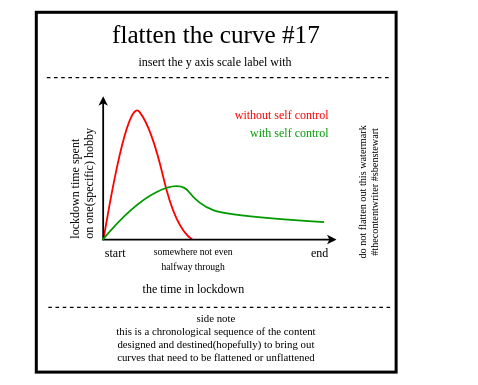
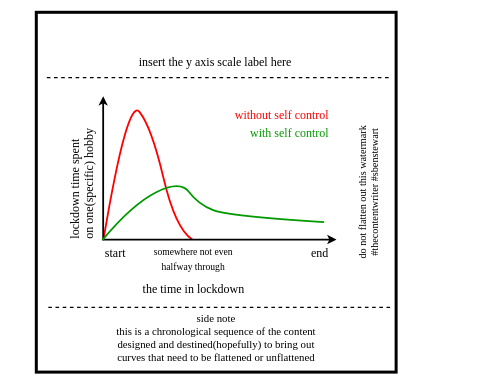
  <mxCell id="0" />
  <mxCell id="1" parent="0" />
  <mxCell id="2" value="" style="curved=1;endArrow=none;html=1;strokeWidth=3;endFill=0;strokeColor=#FF0000;" edge="1" parent="1"><mxGeometry width="50" height="50" relative="1" as="geometry"><mxPoint x="172" y="399" as="sourcePoint" /><mxPoint x="320" y="399" as="targetPoint" /><Array as="points"><mxPoint x="212" y="161" /><mxPoint x="252" y="211" /><mxPoint x="292" y="381" /></Array></mxGeometry></mxCell>
  <mxCell id="3" value="" style="whiteSpace=wrap;html=1;aspect=fixed;strokeWidth=5;fillColor=none;fontFamily=xkcd;" parent="1" vertex="1"><mxGeometry x="60" y="20" width="600" height="600" as="geometry" /></mxCell>
- <mxCell id="4" value="&lt;font&gt;&lt;font style=&quot;font-size: 42px&quot;&gt;flatten the curve #17&lt;/font&gt;&lt;br&gt;&lt;/font&gt;" style="text;html=1;strokeColor=none;fillColor=none;align=center;verticalAlign=middle;whiteSpace=wrap;rounded=0;fontFamily=xkcd;" parent="1" vertex="1"><mxGeometry x="75" y="48" width="570" height="20" as="geometry" /></mxCell>
- <mxCell id="5" value="&lt;font&gt;&lt;font style=&quot;font-size: 20px&quot;&gt;insert the y axis scale label with&lt;/font&gt;&lt;br&gt;&lt;/font&gt;" style="text;html=1;strokeColor=none;fillColor=none;align=center;verticalAlign=middle;whiteSpace=wrap;rounded=0;fontFamily=xkcd;" parent="1" vertex="1"><mxGeometry x="99.25" y="92" width="518.5" height="20" as="geometry" /></mxCell>
+ <mxCell id="5" value="&lt;font&gt;&lt;font style=&quot;font-size: 20px&quot;&gt;insert the y axis scale label here&lt;/font&gt;&lt;br&gt;&lt;/font&gt;" style="text;html=1;strokeColor=none;fillColor=none;align=center;verticalAlign=middle;whiteSpace=wrap;rounded=0;fontFamily=xkcd;" parent="1" vertex="1"><mxGeometry x="99.25" y="92" width="518.5" height="20" as="geometry" /></mxCell>
  <mxCell id="6" value="" style="endArrow=none;dashed=1;html=1;strokeWidth=2;" parent="1" edge="1"><mxGeometry width="50" height="50" relative="1" as="geometry"><mxPoint x="647.5" y="129" as="sourcePoint" /><mxPoint x="72.5" y="129" as="targetPoint" /></mxGeometry></mxCell>
  <mxCell id="7" value="" style="endArrow=none;dashed=1;html=1;strokeWidth=2;" parent="1" edge="1"><mxGeometry width="50" height="50" relative="1" as="geometry"><mxPoint x="650" y="512" as="sourcePoint" /><mxPoint x="75" y="512" as="targetPoint" /></mxGeometry></mxCell>
  <mxCell id="8" value="&lt;font style=&quot;font-size: 18px&quot;&gt;&lt;span&gt;side note&lt;/span&gt;&lt;br&gt;this is a chronological sequence of the content&lt;br&gt;designed and destined(hopefully) to bring out&lt;br&gt;curves that need to be flattened or unflattened&lt;br&gt;&lt;/font&gt;" style="text;html=1;strokeColor=none;fillColor=none;align=center;verticalAlign=middle;whiteSpace=wrap;rounded=0;fontFamily=xkcd;" parent="1" vertex="1"><mxGeometry x="60" y="524" width="600" height="80" as="geometry" /></mxCell>
  <mxCell id="9" style="edgeStyle=orthogonalEdgeStyle;rounded=0;orthogonalLoop=1;jettySize=auto;html=1;exitX=0.5;exitY=1;exitDx=0;exitDy=0;strokeWidth=2;" parent="1" edge="1"><mxGeometry relative="1" as="geometry"><mxPoint x="511" y="381" as="sourcePoint" /><mxPoint x="511" y="381" as="targetPoint" /></mxGeometry></mxCell>
  <mxCell id="10" value="&lt;font style=&quot;font-size: 17px&quot;&gt;&lt;font style=&quot;font-size: 17px&quot;&gt;do not flatten out this watermark&lt;br&gt;&lt;/font&gt;#thecontentwriter #sbenstewart&lt;br&gt;&lt;/font&gt;" style="text;html=1;strokeColor=none;fillColor=none;align=center;verticalAlign=middle;whiteSpace=wrap;rounded=0;rotation=-90;fontFamily=xkcd;" parent="1" vertex="1"><mxGeometry x="455" y="310" width="320" height="20" as="geometry" /></mxCell>
  <mxCell id="11" value="" style="endArrow=classic;html=1;strokeWidth=3;" parent="1" edge="1"><mxGeometry width="50" height="50" relative="1" as="geometry"><mxPoint x="171.5" y="400" as="sourcePoint" /><mxPoint x="171.5" y="160" as="targetPoint" /></mxGeometry></mxCell>
  <mxCell id="12" value="" style="endArrow=classic;html=1;strokeWidth=3;" parent="1" edge="1"><mxGeometry width="50" height="50" relative="1" as="geometry"><mxPoint x="170.5" y="399" as="sourcePoint" /><mxPoint x="560.5" y="399" as="targetPoint" /></mxGeometry></mxCell>
  <mxCell id="13" value="lockdown time spent &lt;br&gt;on one(specific) hobby" style="text;html=1;strokeColor=none;fillColor=none;align=left;verticalAlign=middle;whiteSpace=wrap;rounded=0;fontFamily=xkcd;rotation=-90;fontSize=20;" parent="1" vertex="1"><mxGeometry x="20" y="275" width="230" height="20" as="geometry" /></mxCell>
  <mxCell id="14" value="&lt;font style=&quot;font-size: 20px&quot;&gt;the time in lockdown&lt;/font&gt;" style="text;html=1;strokeColor=none;fillColor=none;align=center;verticalAlign=middle;whiteSpace=wrap;rounded=0;fontFamily=xkcd;rotation=0;fontSize=20;" parent="1" vertex="1"><mxGeometry x="190" y="470" width="265" height="20" as="geometry" /></mxCell>
  <mxCell id="15" value="" style="curved=1;endArrow=none;html=1;strokeColor=#009900;strokeWidth=3;endFill=0;" edge="1" parent="1"><mxGeometry width="50" height="50" relative="1" as="geometry"><mxPoint x="170" y="400" as="sourcePoint" /><mxPoint x="540" y="370" as="targetPoint" /><Array as="points"><mxPoint x="220" y="340" /><mxPoint x="300" y="300" /><mxPoint x="330" y="340" /><mxPoint x="380" y="360" /></Array></mxGeometry></mxCell>
  <mxCell id="16" value="&lt;font style=&quot;font-size: 20px&quot; color=&quot;#ff0000&quot;&gt;without self control&lt;/font&gt;" style="text;html=1;strokeColor=none;fillColor=none;align=right;verticalAlign=middle;whiteSpace=wrap;rounded=0;fontFamily=xkcd;rotation=0;fontSize=20;" vertex="1" parent="1"><mxGeometry x="310" y="180" width="240" height="20" as="geometry" /></mxCell>
  <mxCell id="17" value="&lt;font style=&quot;font-size: 20px&quot; color=&quot;#009900&quot;&gt;with self control&lt;/font&gt;" style="text;html=1;strokeColor=none;fillColor=none;align=right;verticalAlign=middle;whiteSpace=wrap;rounded=0;fontFamily=xkcd;rotation=0;fontSize=20;" vertex="1" parent="1"><mxGeometry x="350" y="210" width="200" height="20" as="geometry" /></mxCell>
  <mxCell id="18" value="&lt;font style=&quot;font-size: 20px&quot;&gt;start&lt;/font&gt;" style="text;html=1;strokeColor=none;fillColor=none;align=center;verticalAlign=middle;whiteSpace=wrap;rounded=0;fontFamily=xkcd;rotation=0;fontSize=20;" vertex="1" parent="1"><mxGeometry x="150" y="410" width="84" height="20" as="geometry" /></mxCell>
  <mxCell id="19" value="&lt;font style=&quot;font-size: 20px&quot;&gt;end&lt;/font&gt;" style="text;html=1;strokeColor=none;fillColor=none;align=center;verticalAlign=middle;whiteSpace=wrap;rounded=0;fontFamily=xkcd;rotation=0;fontSize=20;" vertex="1" parent="1"><mxGeometry x="491" y="410" width="84" height="20" as="geometry" /></mxCell>
  <mxCell id="20" value="&lt;font style=&quot;font-size: 16px&quot;&gt;somewhere not even halfway through&lt;/font&gt;" style="text;html=1;strokeColor=none;fillColor=none;align=center;verticalAlign=middle;whiteSpace=wrap;rounded=0;fontFamily=xkcd;rotation=0;fontSize=20;" vertex="1" parent="1"><mxGeometry x="234" y="420" width="176" height="20" as="geometry" /></mxCell>
